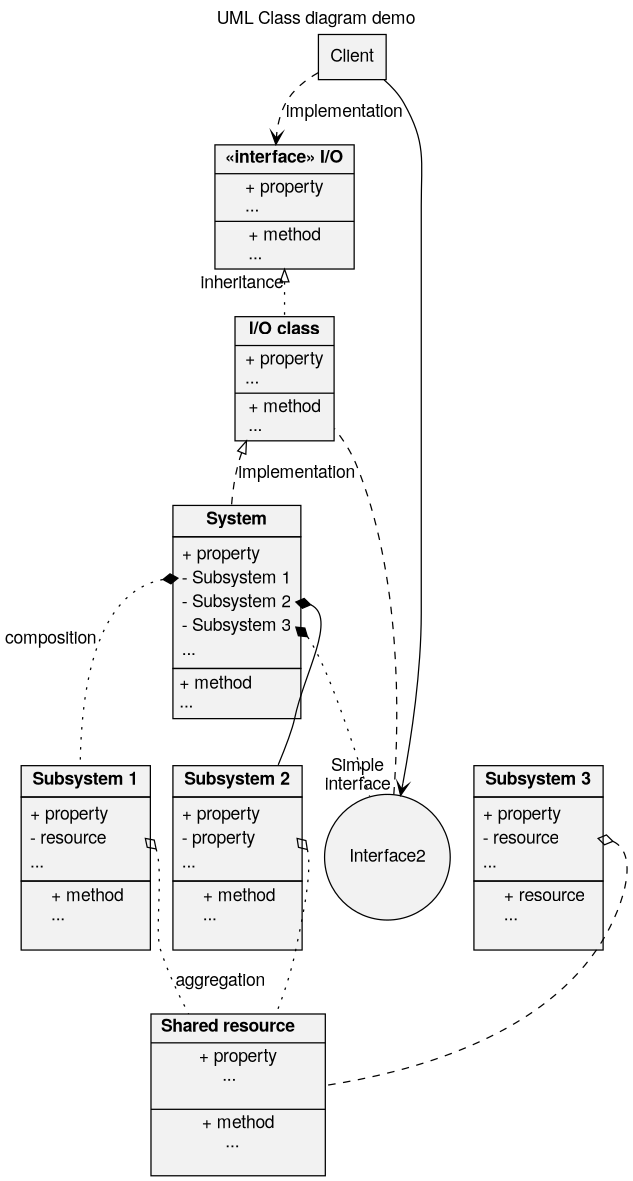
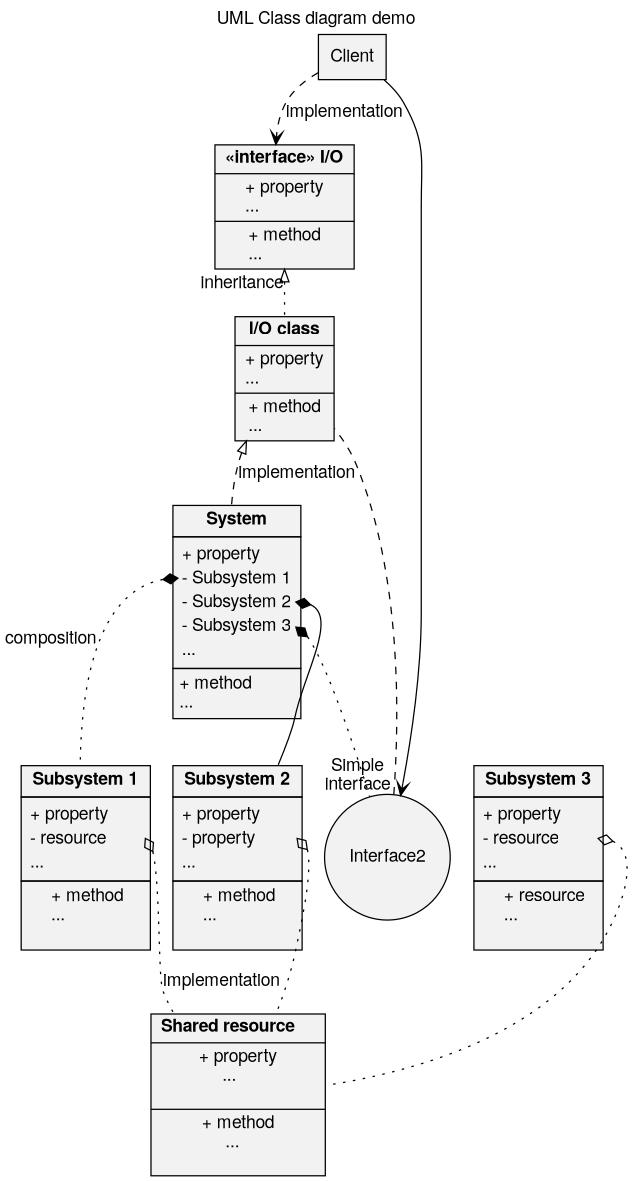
  digraph {
    fontname="Helvetica,Arial,sans-serif"
    label="UML Class diagram demo"
    labelloc=t
    node [fillcolor=gray95 fontname="Helvetica,Arial,sans-serif" shape=record style=filled]
    edge [arrowhead=vee arrowtail=empty dir=back fontname="Helvetica,Arial,sans-serif" style=dotted]
    n1 [label=<{<b>«interface» I/O</b> | + property<br align="left"/>...<br align="left"/>|+ method<br align="left"/>...<br align="left"/>}>]
    n2 [label=<{<b>I/O class</b> | + property<br align="left"/>...<br align="left"/>|+ method<br align="left"/>...<br align="left"/>}>]
    Client
    Interface2 [shape=circle xlabel="Simple\ninterface"]
    n5 [label=<<table border="0" cellborder="1" cellspacing="0" cellpadding="4">     <tr> <td> <b>System</b> </td> </tr>     <tr> <td>     <table border="0" cellborder="0" cellspacing="0" >     <tr> <td align="left" >+ property</td> </tr>     <tr> <td port="ss1" align="left" >- Subsystem 1</td> </tr>     <tr> <td port="ss2" align="left" >- Subsystem 2</td> </tr>     <tr> <td port="ss3" align="left" >- Subsystem 3</td> </tr>     <tr> <td align="left">...</td> </tr>     </table>     </td> </tr>     <tr> <td align="left">+ method<br/>...<br align="left"/></td> </tr>     </table>> shape=plain]
    n6 [label=<<table border="0" cellborder="1" cellspacing="0" cellpadding="4">     <tr> <td> <b>Subsystem 1</b> </td> </tr>     <tr> <td>     <table border="0" cellborder="0" cellspacing="0" >     <tr> <td align="left">+ property</td> </tr>     <tr> <td align="left" port="r1">- resource</td> </tr>     <tr> <td align="left">...</td> </tr>     </table>     </td> </tr>     <tr> <td align="left">     + method<br/>     ...<br align="left"/>     </td> </tr>     </table>> shape=plain]
    n7 [label=<<table border="0" cellborder="1" cellspacing="0" cellpadding="4">     <tr> <td> <b>Subsystem 2</b> </td> </tr>     <tr> <td>     <table align="left" border="0" cellborder="0" cellspacing="0" >     <tr> <td align="left">+ property</td> </tr>     <tr> <td align="left" port="r1">- property</td> </tr>     <tr> <td align="left">...</td> </tr>     </table>     </td> </tr>     <tr> <td align="left">     + method<br/>     ...<br align="left"/>     </td> </tr>     </table>> shape=plain]
    n8 [label=<{     <b>Shared resource</b>     |     + property<br align="left"/>     ...<br align="left"/>     |     + method<br align="left"/>     ...<br align="left"/>     }>]
    n9 [label=<<table border="0" cellborder="1" cellspacing="0" cellpadding="4">     <tr> <td> <b>Subsystem 3</b> </td> </tr>     <tr> <td>     <table border="0" cellborder="0" cellspacing="0" >     <tr> <td align="left">+ property</td> </tr>     <tr> <td align="left" port="r1">- resource</td> </tr>     <tr> <td align="left">...</td> </tr>     </table>     </td> </tr>     <tr> <td align="left">     + resource<br/>     ...<br align="left"/>     </td> </tr>     </table>> shape=plain]
    n1 -> n2 [xlabel=inheritance]
    n2 -> n5 [label=implementation style=dashed]
    Client -> n1 [label=implementation style=dashed arrowtail="" dir=""]
    Client -> Interface2 [style=solid arrowtail="" dir=""]
    Interface2 -> n2 [dir=none style=dashed]
    n5 -> Interface2 [arrowtail=diamond tailport=ss3]
    n5 -> n6 [arrowtail=diamond tailport=ss1 xlabel=composition]
    n5 -> n7 [arrowtail=diamond style=solid tailport=ss2]
-   n6 -> n8 [arrowtail=odiamond label=aggregation tailport=r1 xdir=back]
+   n6 -> n8 [arrowtail=odiamond label=implementation tailport=r1 xdir=back]
    n7 -> n8 [arrowtail=odiamond tailport=r1 xdir=back]
-   n9 -> n8 [arrowtail=odiamond style=dashed tailport=r1 xdir=back]
+   n9 -> n8 [arrowtail=odiamond tailport=r1 xdir=back]
  }
